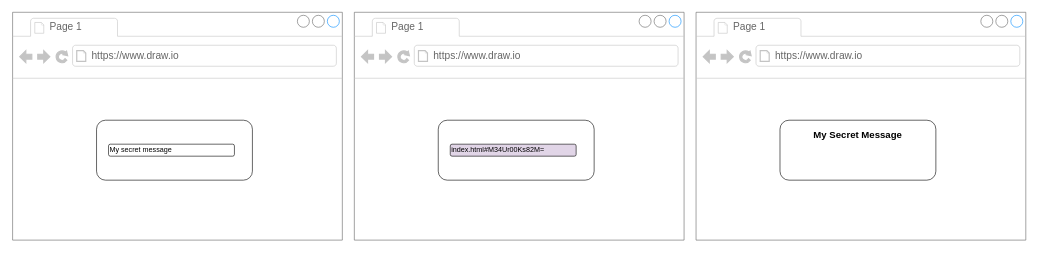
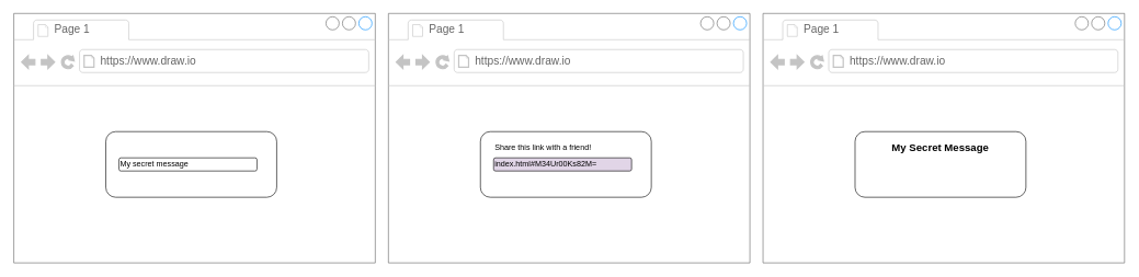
  <mxCell id="0" />
  <mxCell id="1" parent="0" />
  <mxCell id="2" value="" style="strokeWidth=1;shadow=0;dashed=0;align=center;html=1;shape=mxgraph.mockup.containers.browserWindow;rSize=0;strokeColor=#666666;strokeColor2=#008cff;strokeColor3=#c4c4c4;mainText=,;recursiveResize=0;" vertex="1" parent="1"><mxGeometry x="20" y="20" width="550" height="380" as="geometry" /></mxCell>
  <mxCell id="3" value="Page 1" style="strokeWidth=1;shadow=0;dashed=0;align=center;html=1;shape=mxgraph.mockup.containers.anchor;fontSize=17;fontColor=#666666;align=left;" vertex="1" parent="2"><mxGeometry x="60" y="12" width="110" height="26" as="geometry" /></mxCell>
  <mxCell id="4" value="https://www.draw.io" style="strokeWidth=1;shadow=0;dashed=0;align=center;html=1;shape=mxgraph.mockup.containers.anchor;rSize=0;fontSize=17;fontColor=#666666;align=left;" vertex="1" parent="2"><mxGeometry x="130" y="60" width="250" height="26" as="geometry" /></mxCell>
  <mxCell id="5" value="" style="rounded=1;whiteSpace=wrap;html=1;" vertex="1" parent="2"><mxGeometry x="140" y="180" width="260" height="100" as="geometry" /></mxCell>
  <mxCell id="6" value="My secret message" style="rounded=1;whiteSpace=wrap;html=1;align=left;" vertex="1" parent="2"><mxGeometry x="160" y="220" width="210" height="20" as="geometry" /></mxCell>
  <mxCell id="7" value="" style="strokeWidth=1;shadow=0;dashed=0;align=center;html=1;shape=mxgraph.mockup.containers.browserWindow;rSize=0;strokeColor=#666666;strokeColor2=#008cff;strokeColor3=#c4c4c4;mainText=,;recursiveResize=0;" vertex="1" parent="1"><mxGeometry x="590" y="20" width="550" height="380" as="geometry" /></mxCell>
  <mxCell id="8" value="Page 1" style="strokeWidth=1;shadow=0;dashed=0;align=center;html=1;shape=mxgraph.mockup.containers.anchor;fontSize=17;fontColor=#666666;align=left;" vertex="1" parent="7"><mxGeometry x="60" y="12" width="110" height="26" as="geometry" /></mxCell>
  <mxCell id="9" value="https://www.draw.io" style="strokeWidth=1;shadow=0;dashed=0;align=center;html=1;shape=mxgraph.mockup.containers.anchor;rSize=0;fontSize=17;fontColor=#666666;align=left;" vertex="1" parent="7"><mxGeometry x="130" y="60" width="250" height="26" as="geometry" /></mxCell>
  <mxCell id="10" value="" style="rounded=1;whiteSpace=wrap;html=1;" vertex="1" parent="7"><mxGeometry x="140" y="180" width="260" height="100" as="geometry" /></mxCell>
+ <mxCell id="11" value="Share this link with a friend!" style="text;html=1;strokeColor=none;fillColor=none;align=left;verticalAlign=middle;whiteSpace=wrap;rounded=0;" vertex="1" parent="7"><mxGeometry x="160" y="190" width="220" height="30" as="geometry" /></mxCell>
  <mxCell id="12" value="index.html#M34Ur00Ks82M=" style="rounded=1;whiteSpace=wrap;html=1;align=left;fillColor=#e1d5e7;" vertex="1" parent="7"><mxGeometry x="160" y="220" width="210" height="20" as="geometry" /></mxCell>
  <mxCell id="13" value="" style="strokeWidth=1;shadow=0;dashed=0;align=center;html=1;shape=mxgraph.mockup.containers.browserWindow;rSize=0;strokeColor=#666666;strokeColor2=#008cff;strokeColor3=#c4c4c4;mainText=,;recursiveResize=0;" vertex="1" parent="1"><mxGeometry x="1160" y="20" width="550" height="380" as="geometry" /></mxCell>
  <mxCell id="14" value="Page 1" style="strokeWidth=1;shadow=0;dashed=0;align=center;html=1;shape=mxgraph.mockup.containers.anchor;fontSize=17;fontColor=#666666;align=left;" vertex="1" parent="13"><mxGeometry x="60" y="12" width="110" height="26" as="geometry" /></mxCell>
  <mxCell id="15" value="https://www.draw.io" style="strokeWidth=1;shadow=0;dashed=0;align=center;html=1;shape=mxgraph.mockup.containers.anchor;rSize=0;fontSize=17;fontColor=#666666;align=left;" vertex="1" parent="13"><mxGeometry x="130" y="60" width="250" height="26" as="geometry" /></mxCell>
  <mxCell id="16" value="" style="rounded=1;whiteSpace=wrap;html=1;" vertex="1" parent="13"><mxGeometry x="140" y="180" width="260" height="100" as="geometry" /></mxCell>
  <mxCell id="17" value="&lt;font style=&quot;font-size: 16px;&quot;&gt;&lt;b&gt;My Secret Message&lt;/b&gt;&lt;/font&gt;" style="text;html=1;strokeColor=none;fillColor=none;align=center;verticalAlign=middle;whiteSpace=wrap;rounded=0;" vertex="1" parent="13"><mxGeometry x="160" y="190" width="220" height="30" as="geometry" /></mxCell>
